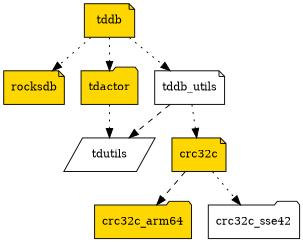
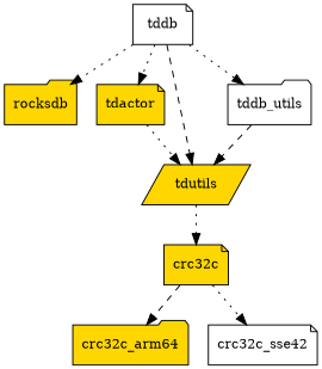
  digraph {
    node [fillcolor=white fontsize=12 shape=note style=filled]
    edge [style=dotted]
-   n1 [fillcolor=gold label=tddb]
-   n2 [fillcolor=gold label=rocksdb]
-   n3 [fillcolor=gold label=tdactor shape=folder]
-   n4 [label=tdutils shape=parallelogram]
-   n5 [label=tddb_utils]
+   n1 [label=tddb]
+   n2 [fillcolor=gold label=rocksdb shape=folder]
+   n3 [fillcolor=gold label=tdactor]
+   n4 [fillcolor=gold label=tdutils shape=parallelogram]
+   n5 [label=tddb_utils shape=folder]
    n6 [fillcolor=gold label=crc32c]
    n7 [fillcolor=gold label=crc32c_arm64 shape=folder]
-   n8 [label=crc32c_sse42 shape=folder]
+   n8 [label=crc32c_sse42]
    n1 -> n2
    n1 -> n3
+   n1 -> n4 [style=dashed]
    n1 -> n5
    n3 -> n4
-   n5 -> n6
+   n4 -> n6
    n5 -> n4 [style=dashed]
    n6 -> n7 [style=dashed]
    n6 -> n8
  }
